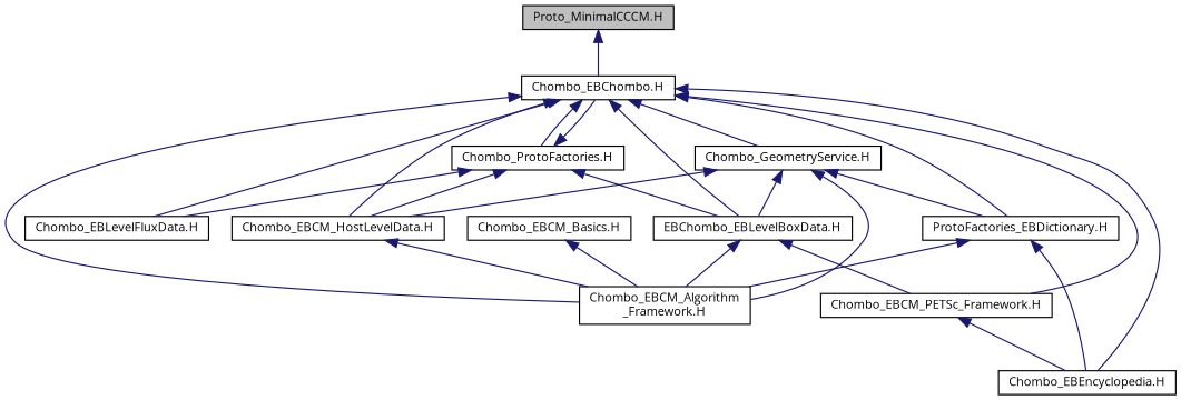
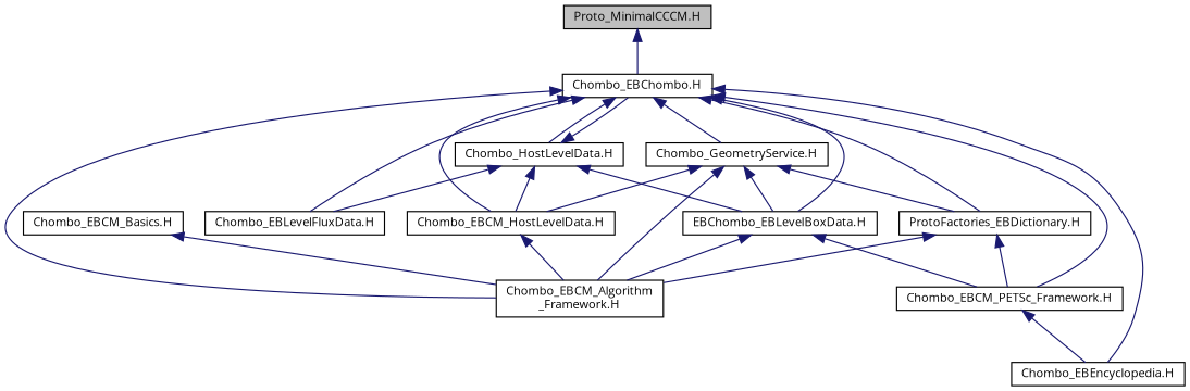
  digraph {
    fontname="Open Sans"
    node [color=black fillcolor=white fontname="Open Sans" fontsize=10 shape=record style=filled]
    edge [color=midnightblue dir=back fontname="Open Sans" fontsize=10 labelfontname=Helvetica labelfontsize=10 style=solid]
    n1 [fillcolor=grey75 fontcolor=black height=0.2 label="Proto_MinimalCCCM.H" width=0.4]
    n2 [height=0.2 label="Chombo_EBChombo.H" width=0.4]
    n3 [height=0.2 label="Chombo_EBCM_Algorithm\l_Framework.H" width=0.4]
    n4 [height=0.2 label="Chombo_EBCM_HostLevelData.H" width=0.4]
-   n5 [height=0.2 label="Chombo_ProtoFactories.H" width=0.4]
+   n5 [height=0.2 label="Chombo_HostLevelData.H" width=0.4]
    n6 [height=0.2 label="EBChombo_EBLevelBoxData.H" width=0.4]
    n7 [height=0.2 label="Chombo_EBLevelFluxData.H" width=0.4]
    n8 [height=0.2 label="ProtoFactories_EBDictionary.H" width=0.4]
    n9 [height=0.2 label="Chombo_EBEncyclopedia.H" width=0.4]
    n10 [height=0.2 label="Chombo_GeometryService.H" width=0.4]
    n11 [height=0.2 label="Chombo_EBCM_PETSc_Framework.H" width=0.4]
    n12 [height=0.2 label="Chombo_EBCM_Basics.H" width=0.4]
    n1 -> n2
    n2 -> n3
    n2 -> n4
    n2 -> n5
    n2 -> n6
    n2 -> n7
    n2 -> n8
    n2 -> n9
    n2 -> n10
    n2 -> n11
    n4 -> n3
    n5 -> n2
    n5 -> n4
    n5 -> n6
    n5 -> n7
    n6 -> n3
    n6 -> n11
    n8 -> n3
-   n8 -> n9
+   n8 -> n11
    n10 -> n3
    n10 -> n4
    n10 -> n6
    n10 -> n8
    n11 -> n9
    n12 -> n3
  }
